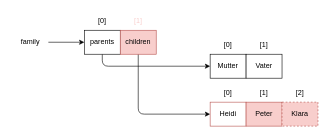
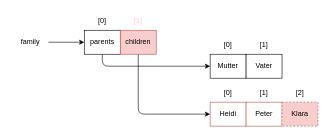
  <mxCell id="0" />
  <mxCell id="1" parent="0" />
  <mxCell id="2" value="" style="edgeStyle=none;html=1;fontColor=#000000;" edge="1" parent="1" source="3" target="12"><mxGeometry relative="1" as="geometry" /></mxCell>
  <mxCell id="3" value="family" style="text;html=1;strokeColor=none;fillColor=none;align=center;verticalAlign=middle;whiteSpace=wrap;rounded=0;" vertex="1" parent="1"><mxGeometry x="20" y="55" width="60" height="30" as="geometry" /></mxCell>
  <mxCell id="4" value="" style="group" vertex="1" connectable="0" parent="1"><mxGeometry x="350" y="60" width="120" height="70" as="geometry" /></mxCell>
  <mxCell id="5" value="Mutter" style="rounded=0;whiteSpace=wrap;html=1;container=0;" vertex="1" parent="4"><mxGeometry y="30" width="60" height="40" as="geometry" /></mxCell>
  <mxCell id="6" value="[0]" style="text;html=1;strokeColor=none;fillColor=none;align=center;verticalAlign=middle;whiteSpace=wrap;rounded=0;container=0;" vertex="1" parent="4"><mxGeometry width="60" height="30" as="geometry" /></mxCell>
  <mxCell id="7" value="Vater" style="rounded=0;whiteSpace=wrap;html=1;container=0;" vertex="1" parent="4"><mxGeometry x="60" y="30" width="60" height="40" as="geometry" /></mxCell>
  <mxCell id="8" value="[1]" style="text;html=1;strokeColor=none;fillColor=none;align=center;verticalAlign=middle;whiteSpace=wrap;rounded=0;container=0;" vertex="1" parent="4"><mxGeometry x="60" width="60" height="30" as="geometry" /></mxCell>
  <mxCell id="9" style="edgeStyle=none;html=1;exitX=0.5;exitY=1;exitDx=0;exitDy=0;entryX=0;entryY=0.5;entryDx=0;entryDy=0;fontColor=#000000;" edge="1" parent="1" source="12" target="5"><mxGeometry relative="1" as="geometry"><Array as="points"><mxPoint x="170" y="110" /></Array></mxGeometry></mxCell>
  <mxCell id="10" style="edgeStyle=none;html=1;exitX=0.5;exitY=1;exitDx=0;exitDy=0;entryX=0;entryY=0.5;entryDx=0;entryDy=0;fontColor=#000000;" edge="1" parent="1" source="14" target="15"><mxGeometry relative="1" as="geometry"><Array as="points"><mxPoint x="230" y="190" /></Array></mxGeometry></mxCell>
  <mxCell id="11" value="[0]" style="text;html=1;strokeColor=none;fillColor=none;align=center;verticalAlign=middle;whiteSpace=wrap;rounded=0;fontColor=#000000;" vertex="1" parent="1"><mxGeometry x="140" y="20" width="60" height="30" as="geometry" /></mxCell>
  <mxCell id="12" value="parents" style="rounded=0;whiteSpace=wrap;html=1;" vertex="1" parent="1"><mxGeometry x="140" y="50" width="60" height="40" as="geometry" /></mxCell>
  <mxCell id="13" value="[1]" style="text;html=1;strokeColor=none;fillColor=none;align=center;verticalAlign=middle;whiteSpace=wrap;rounded=0;fontColor=#F8CECC;" vertex="1" parent="1"><mxGeometry x="200" y="20" width="60" height="30" as="geometry" /></mxCell>
  <mxCell id="14" value="children" style="rounded=0;whiteSpace=wrap;html=1;fillColor=#f8cecc;strokeColor=#b85450;" vertex="1" parent="1"><mxGeometry x="200" y="50" width="60" height="40" as="geometry" /></mxCell>
  <mxCell id="15" value="Heidi" style="rounded=0;whiteSpace=wrap;html=1;fillColor=#ffffff;strokeColor=#b85450;" vertex="1" parent="1"><mxGeometry x="350" y="170" width="60" height="40" as="geometry" /></mxCell>
  <mxCell id="16" value="[0]" style="text;html=1;strokeColor=none;fillColor=none;align=center;verticalAlign=middle;whiteSpace=wrap;rounded=0;fontColor=#000000;" vertex="1" parent="1"><mxGeometry x="350" y="140" width="60" height="30" as="geometry" /></mxCell>
- <mxCell id="17" value="Peter" style="rounded=0;whiteSpace=wrap;html=1;fillColor=#f8cecc;strokeColor=#b85450;" vertex="1" parent="1"><mxGeometry x="410" y="170" width="60" height="40" as="geometry" /></mxCell>
+ <mxCell id="17" value="Peter" style="rounded=0;whiteSpace=wrap;html=1;fillColor=#ffffff;strokeColor=#b85450;" vertex="1" parent="1"><mxGeometry x="410" y="170" width="60" height="40" as="geometry" /></mxCell>
  <mxCell id="18" value="[1]" style="text;html=1;strokeColor=none;fillColor=none;align=center;verticalAlign=middle;whiteSpace=wrap;rounded=0;" vertex="1" parent="1"><mxGeometry x="410" y="140" width="60" height="30" as="geometry" /></mxCell>
  <mxCell id="19" value="Klara" style="rounded=0;whiteSpace=wrap;html=1;fillColor=#f8cecc;strokeColor=#b85450;dashed=1;" vertex="1" parent="1"><mxGeometry x="470" y="170" width="60" height="40" as="geometry" /></mxCell>
  <mxCell id="20" value="[2]" style="text;html=1;strokeColor=none;fillColor=none;align=center;verticalAlign=middle;whiteSpace=wrap;rounded=0;" vertex="1" parent="1"><mxGeometry x="470" y="140" width="60" height="30" as="geometry" /></mxCell>
